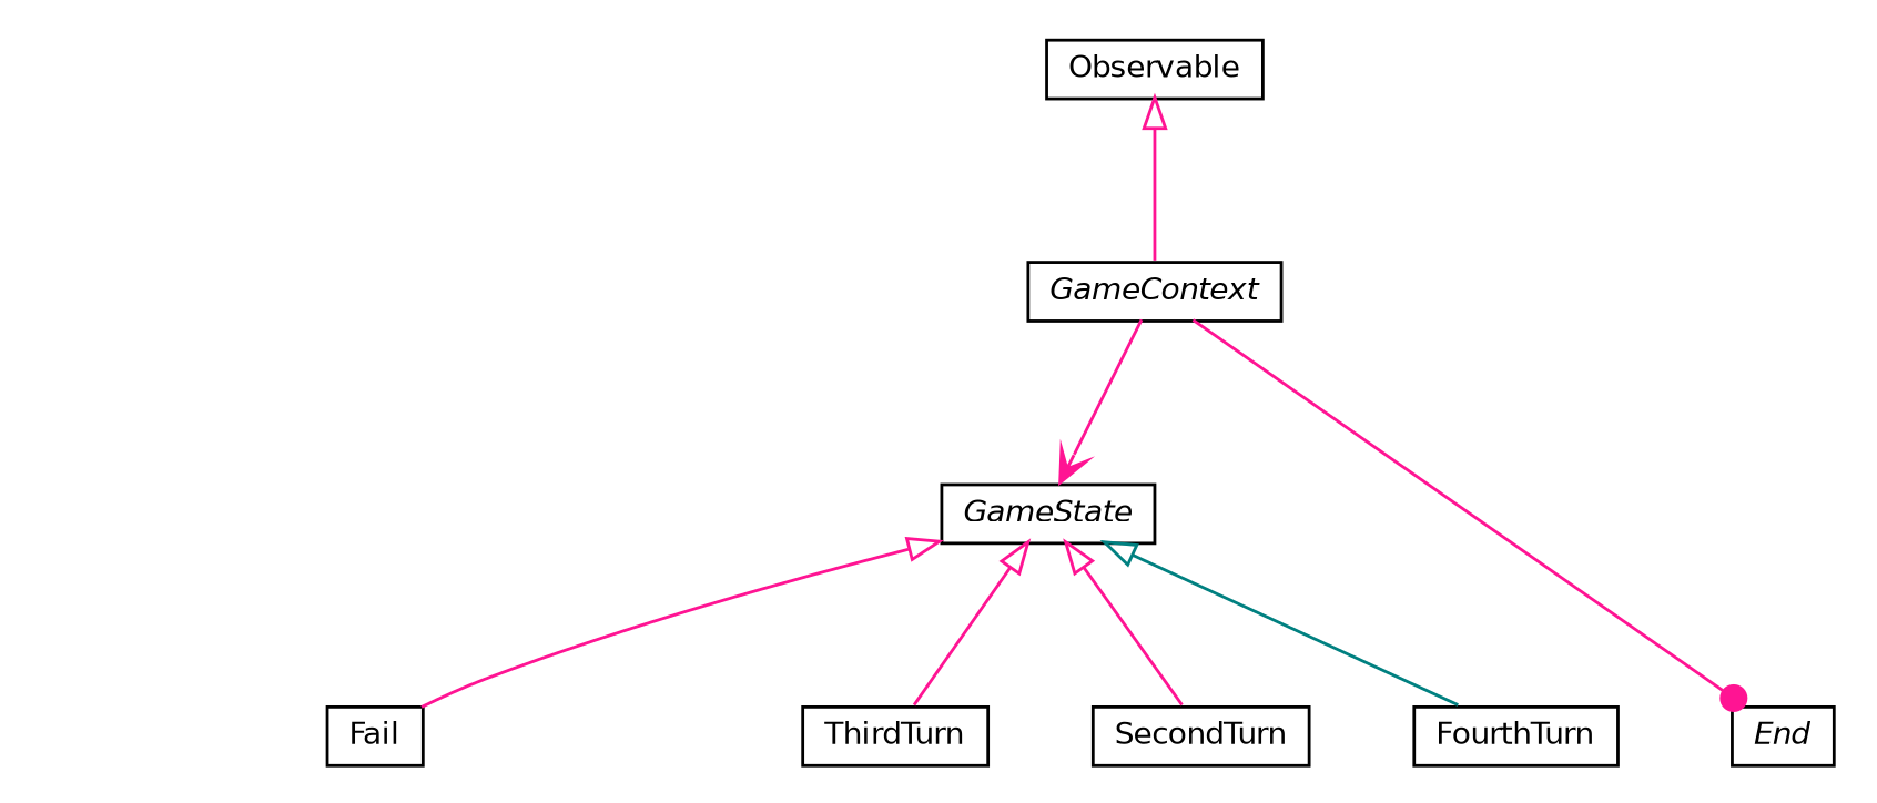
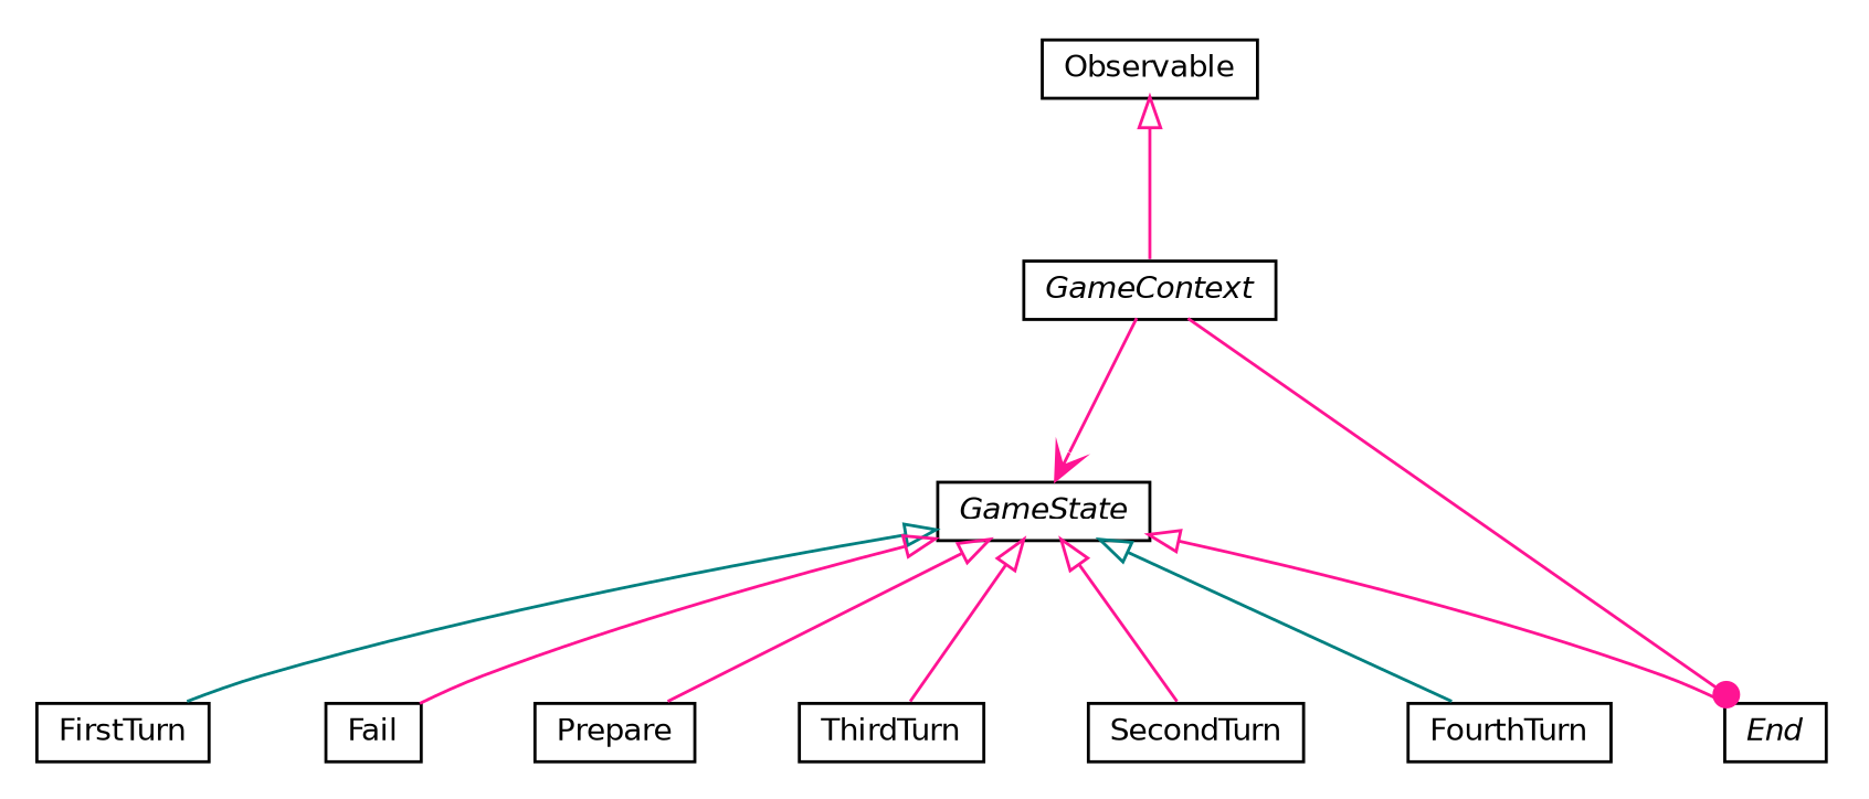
  digraph {
    nodesep=0.25
    rankdir=TB
    ranksep=0.5
    node [fontcolor=black fontname=Helvetica fontsize=10.0 shape=plaintext]
    edge [arrowtail=empty color=deeppink dir=back fontname=Helvetica fontsize=10 headport=p labelfontname=Helvetica labelfontsize=10 tailport=p]
    n1 [label=<<table title="bohnanza.gameplay.GameState" border="0" cellborder="1" cellspacing="0" cellpadding="2" port="p"> 		<tr><td><table border="0" cellspacing="0" cellpadding="1"> <tr><td align="center" balign="center"><font face="Helvetica-Oblique"> GameState </font></td></tr> 		</table></td></tr> 		</table>>]
+   n2 [label=<<table title="bohnanza.gameplay.FirstTurn" border="0" cellborder="1" cellspacing="0" cellpadding="2" port="p"> 		<tr><td><table border="0" cellspacing="0" cellpadding="1"> <tr><td align="center" balign="center"> FirstTurn </td></tr> 		</table></td></tr> 		</table>>]
    n3 [label=<<table title="bohnanza.gameplay.Fail" border="0" cellborder="1" cellspacing="0" cellpadding="2" port="p"> 		<tr><td><table border="0" cellspacing="0" cellpadding="1"> <tr><td align="center" balign="center"> Fail </td></tr> 		</table></td></tr> 		</table>>]
+   n4 [label=<<table title="bohnanza.gameplay.Prepare" border="0" cellborder="1" cellspacing="0" cellpadding="2" port="p"> 		<tr><td><table border="0" cellspacing="0" cellpadding="1"> <tr><td align="center" balign="center"> Prepare </td></tr> 		</table></td></tr> 		</table>>]
    n5 [label=<<table title="bohnanza.gameplay.ThirdTurn" border="0" cellborder="1" cellspacing="0" cellpadding="2" port="p"> 		<tr><td><table border="0" cellspacing="0" cellpadding="1"> <tr><td align="center" balign="center"> ThirdTurn </td></tr> 		</table></td></tr> 		</table>>]
    n6 [label=<<table title="bohnanza.gameplay.SecondTurn" border="0" cellborder="1" cellspacing="0" cellpadding="2" port="p"> 		<tr><td><table border="0" cellspacing="0" cellpadding="1"> <tr><td align="center" balign="center"> SecondTurn </td></tr> 		</table></td></tr> 		</table>>]
    n7 [label=<<table title="bohnanza.gameplay.End" border="0" cellborder="1" cellspacing="0" cellpadding="2" port="p"> 		<tr><td><table border="0" cellspacing="0" cellpadding="1"> <tr><td align="center" balign="center"><font face="Helvetica-Oblique"> End </font></td></tr> 		</table></td></tr> 		</table>>]
    n8 [label=<<table title="bohnanza.gameplay.FourthTurn" border="0" cellborder="1" cellspacing="0" cellpadding="2" port="p"> 		<tr><td><table border="0" cellspacing="0" cellpadding="1"> <tr><td align="center" balign="center"> FourthTurn </td></tr> 		</table></td></tr> 		</table>>]
    n9 [label=<<table title="bohnanza.gameplay.GameContext" border="0" cellborder="1" cellspacing="0" cellpadding="2" port="p"> 		<tr><td><table border="0" cellspacing="0" cellpadding="1"> <tr><td align="center" balign="center"><font face="Helvetica-Oblique"> GameContext </font></td></tr> 		</table></td></tr> 		</table>>]
    n10 [label=<<table title="java.util.Observable" border="0" cellborder="1" cellspacing="0" cellpadding="2" port="p" href="http://java.sun.com/j2se/1.4.2/docs/api/java/util/Observable.html"> 		<tr><td><table border="0" cellspacing="0" cellpadding="1"> <tr><td align="center" balign="center"> Observable </td></tr> 		</table></td></tr> 		</table>>]
+   n1 -> n2 [color=teal]
    n1 -> n3
+   n1 -> n4
    n1 -> n5
    n1 -> n6
+   n1 -> n7
    n1 -> n8 [color=teal]
    n9 -> n1 [arrowhead=vee fontcolor=black fontsize=10.0 arrowtail="" dir=""]
    n9 -> n7 [arrowhead=dot fontcolor=black fontsize=10.0 arrowtail="" dir=""]
    n10 -> n9
  }
